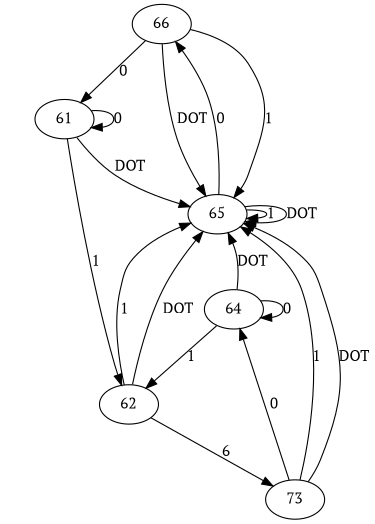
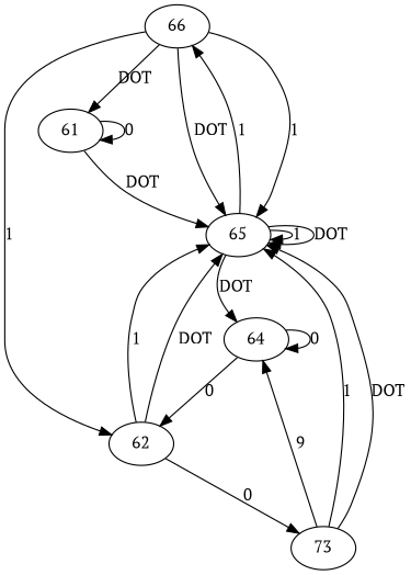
  digraph {
    fontname="PT Serif"
    node [fontname="PT Serif"]
    edge [fontname="PT Serif"]
    66
    61
    65
    62
    n5 [label=73]
    64
-   66 -> 61 [label=0]
+   66 -> 61 [label=DOT]
    66 -> 65 [label=1]
    66 -> 65 [label=DOT]
    61 -> 61 [label=0]
    61 -> 65 [label=DOT]
-   61 -> 62 [label=1]
-   65 -> 66 [label=0]
+   66 -> 62 [label=1]
+   65 -> 66 [label=1]
    65 -> 65 [label=1]
    65 -> 65 [label=DOT]
    62 -> 65 [label=1]
    62 -> 65 [label=DOT]
-   62 -> n5 [label=6]
+   62 -> n5 [label=0]
    n5 -> 65 [label=1]
    n5 -> 65 [label=DOT]
-   n5 -> 64 [label=0]
-   64 -> 65 [label=DOT]
-   64 -> 62 [label=1]
+   n5 -> 64 [label=9]
+   65 -> 64 [label=DOT]
+   64 -> 62 [label=0]
    64 -> 64 [label=0]
  }
